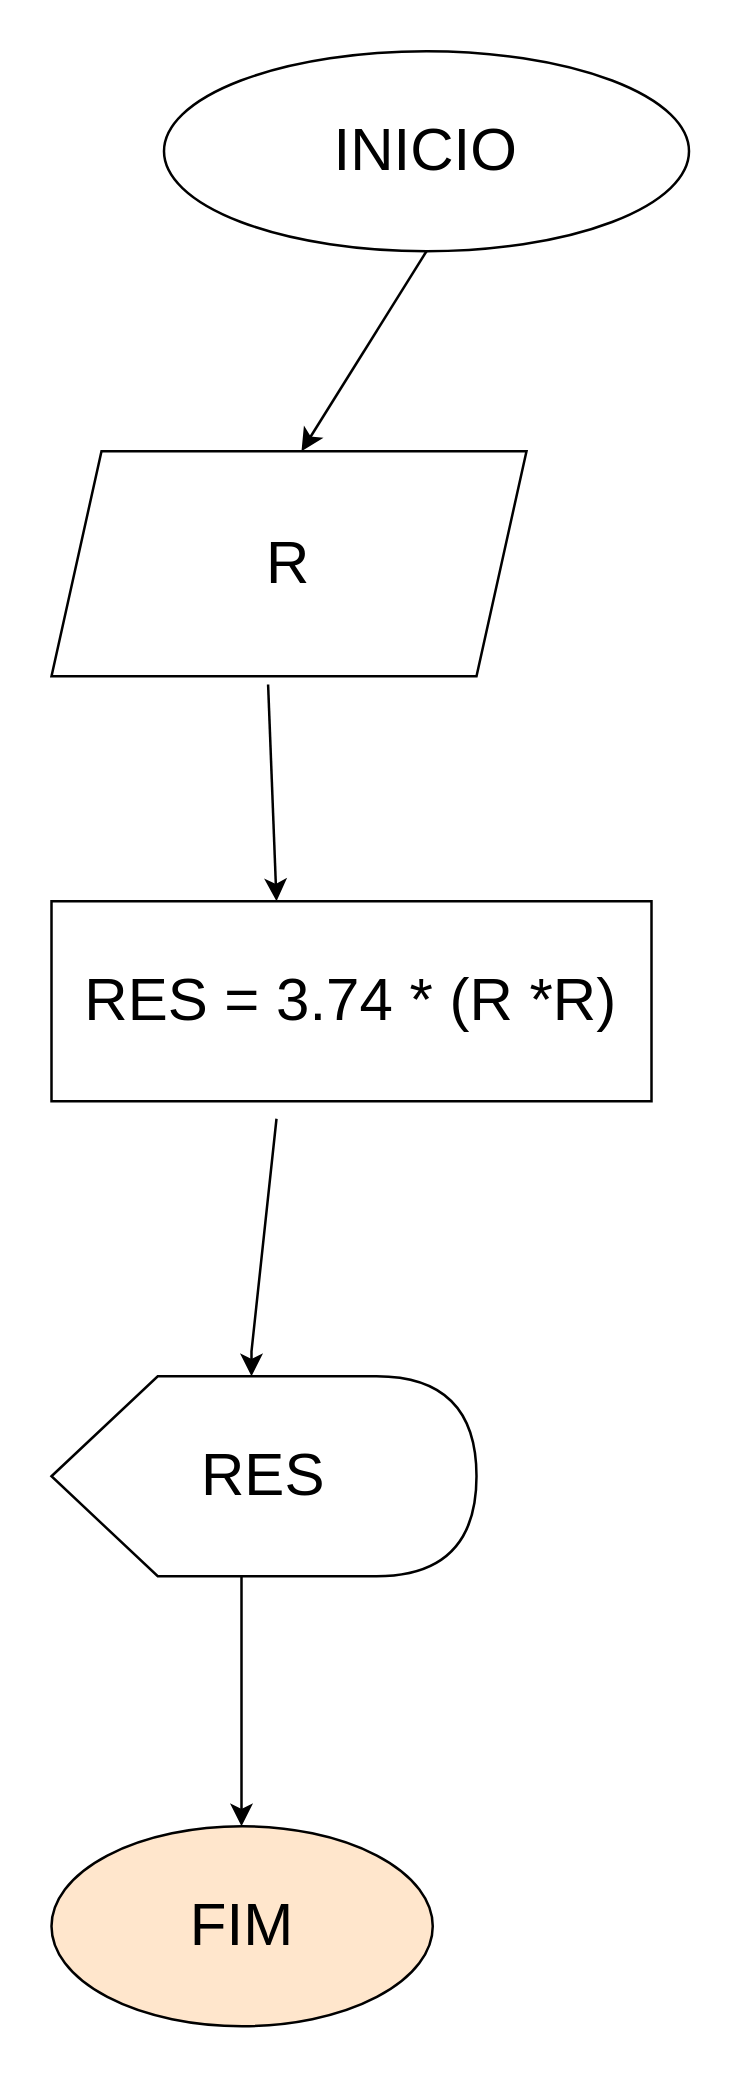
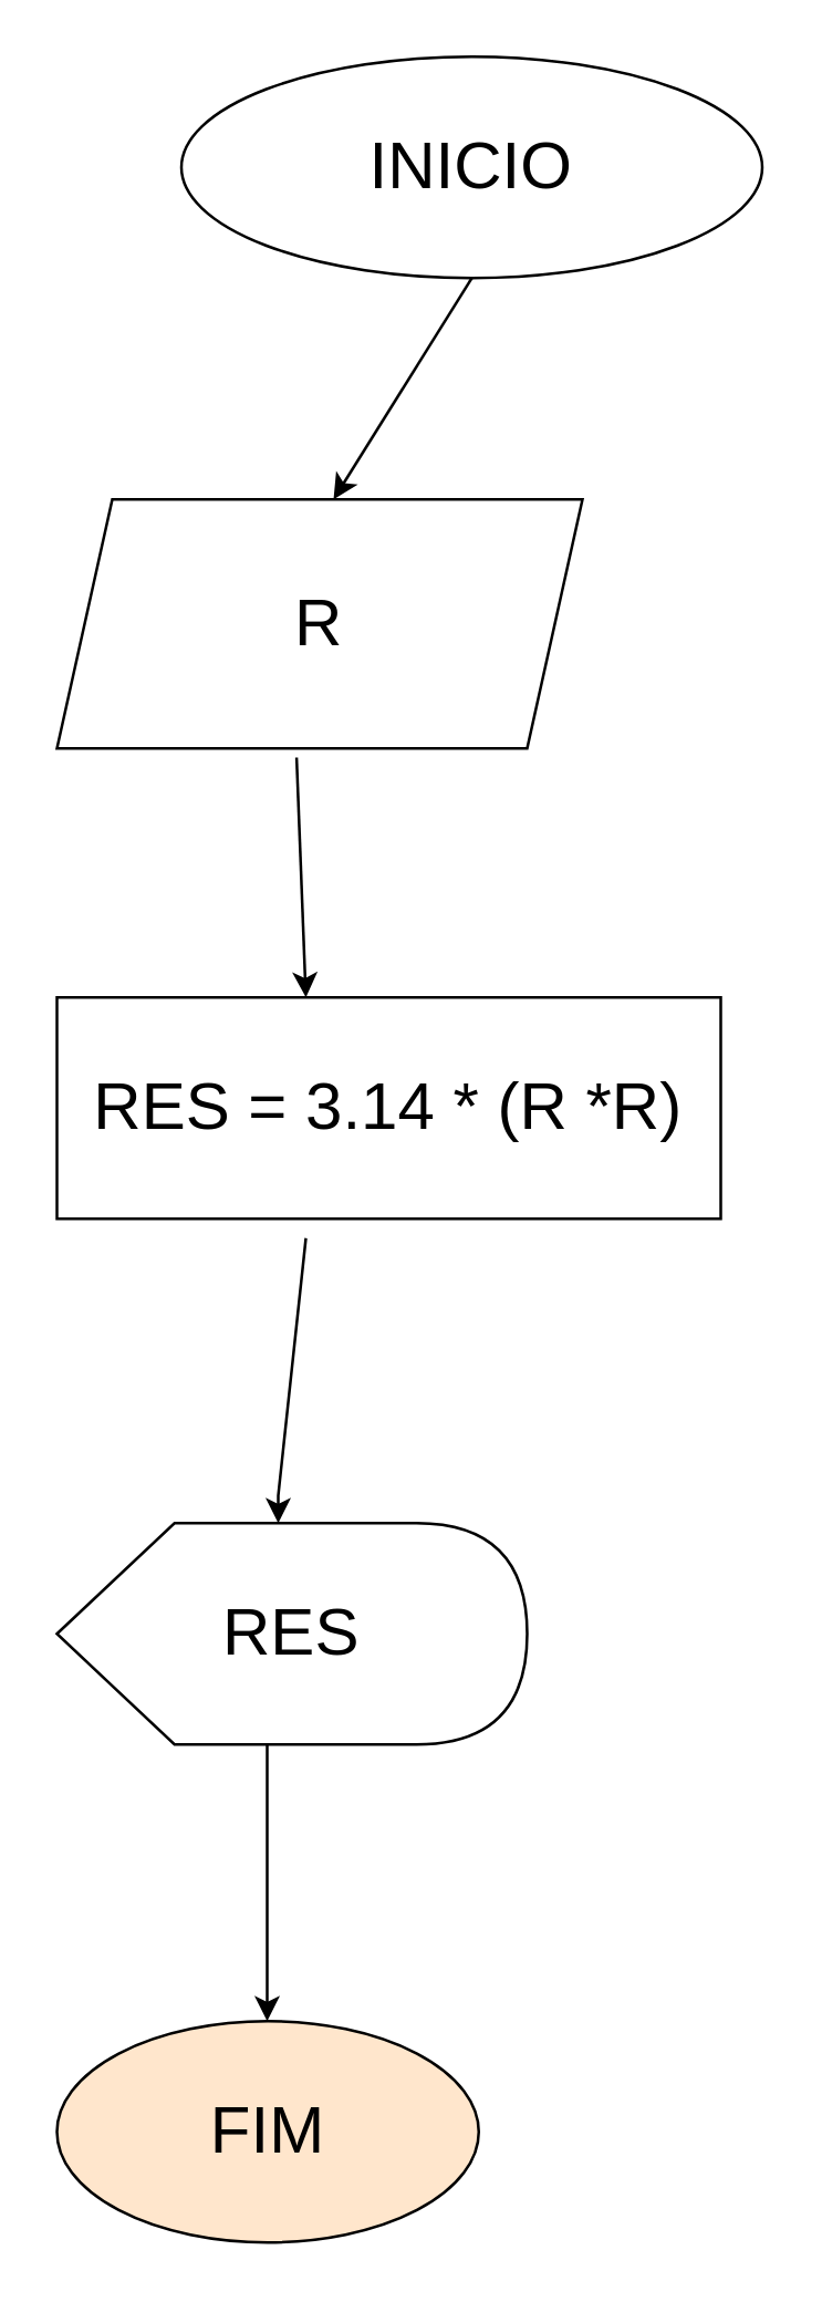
  <mxCell id="0" />
  <mxCell id="1" parent="0" />
  <mxCell id="2" value="&lt;font style=&quot;font-size: 24px;&quot;&gt;INICIO&lt;/font&gt;" style="ellipse;whiteSpace=wrap;html=1;" parent="1" vertex="1"><mxGeometry x="65" y="20" width="210" height="80" as="geometry" /></mxCell>
  <mxCell id="3" value="" style="endArrow=classic;html=1;rounded=0;exitX=0.5;exitY=1;exitDx=0;exitDy=0;" parent="1" source="2" edge="1"><mxGeometry width="50" height="50" relative="1" as="geometry"><mxPoint x="150" y="130" as="sourcePoint" /><mxPoint x="120" y="180" as="targetPoint" /></mxGeometry></mxCell>
  <mxCell id="4" value="&lt;span style=&quot;font-size: 24px;&quot;&gt;R&lt;/span&gt;" style="shape=parallelogram;perimeter=parallelogramPerimeter;whiteSpace=wrap;html=1;fixedSize=1;" parent="1" vertex="1"><mxGeometry x="20" y="180" width="190" height="90" as="geometry" /></mxCell>
  <mxCell id="5" value="" style="endArrow=classic;html=1;rounded=0;exitX=0.456;exitY=1.037;exitDx=0;exitDy=0;exitPerimeter=0;" parent="1" source="4" edge="1"><mxGeometry width="50" height="50" relative="1" as="geometry"><mxPoint x="110" y="280" as="sourcePoint" /><mxPoint x="110" y="360" as="targetPoint" /></mxGeometry></mxCell>
- <mxCell id="6" value="&lt;font style=&quot;font-size: 24px;&quot;&gt;RES = 3.74 * (R *R)&lt;/font&gt;" style="rounded=0;whiteSpace=wrap;html=1;" parent="1" vertex="1"><mxGeometry x="20" y="360" width="240" height="80" as="geometry" /></mxCell>
+ <mxCell id="6" value="&lt;font style=&quot;font-size: 24px;&quot;&gt;RES = 3.14 * (R *R)&lt;/font&gt;" style="rounded=0;whiteSpace=wrap;html=1;" parent="1" vertex="1"><mxGeometry x="20" y="360" width="240" height="80" as="geometry" /></mxCell>
  <mxCell id="7" value="&lt;font style=&quot;font-size: 24px;&quot;&gt;RES&lt;/font&gt;" style="shape=display;whiteSpace=wrap;html=1;" parent="1" vertex="1"><mxGeometry x="20" y="550" width="170" height="80" as="geometry" /></mxCell>
  <mxCell id="8" value="" style="endArrow=classic;html=1;rounded=0;" parent="1" edge="1"><mxGeometry width="50" height="50" relative="1" as="geometry"><mxPoint x="110" y="447" as="sourcePoint" /><mxPoint x="100" y="550" as="targetPoint" /><Array as="points"><mxPoint x="100" y="540" /></Array></mxGeometry></mxCell>
  <mxCell id="9" value="" style="endArrow=classic;html=1;rounded=0;" parent="1" edge="1"><mxGeometry width="50" height="50" relative="1" as="geometry"><mxPoint x="96" y="690" as="sourcePoint" /><mxPoint x="96" y="730" as="targetPoint" /><Array as="points"><mxPoint x="96" y="630" /><mxPoint x="96" y="690" /></Array></mxGeometry></mxCell>
  <mxCell id="10" value="&lt;font style=&quot;font-size: 24px;&quot;&gt;FIM&lt;/font&gt;" style="ellipse;whiteSpace=wrap;html=1;fillColor=#ffe6cc;" parent="1" vertex="1"><mxGeometry x="20" y="730" width="152.5" height="80" as="geometry" /></mxCell>
